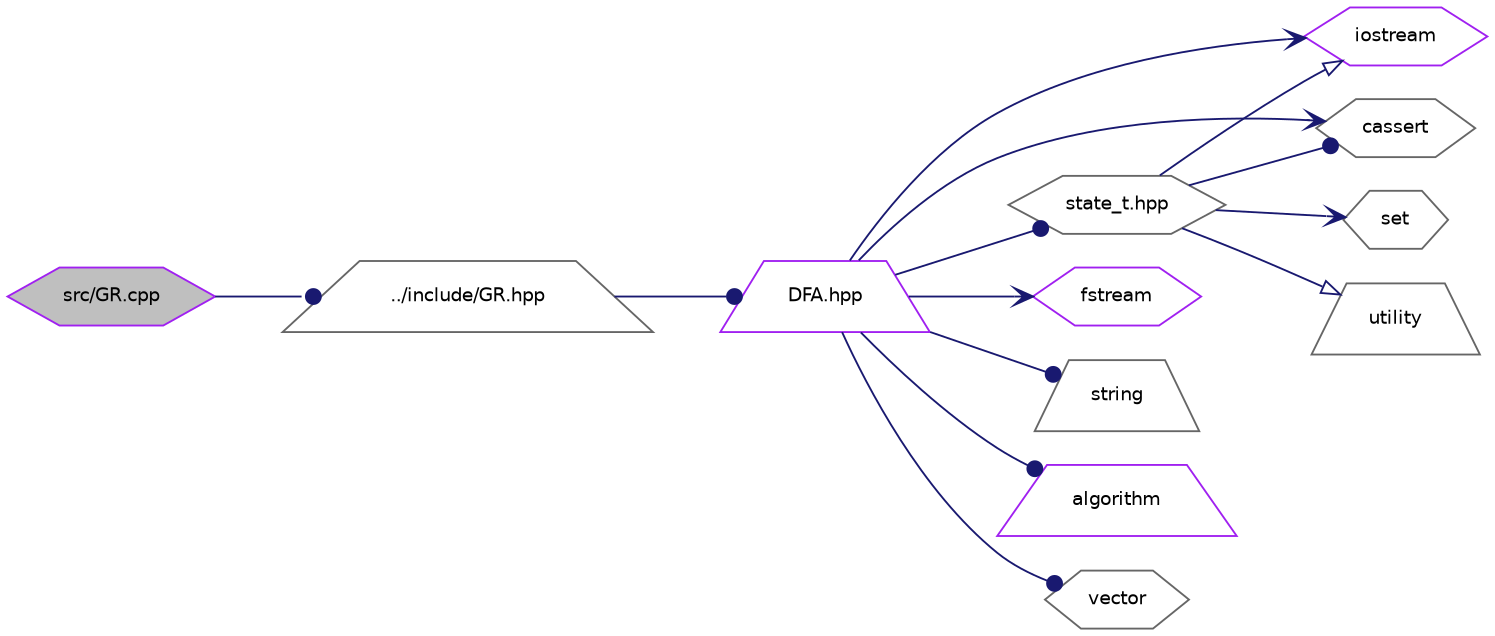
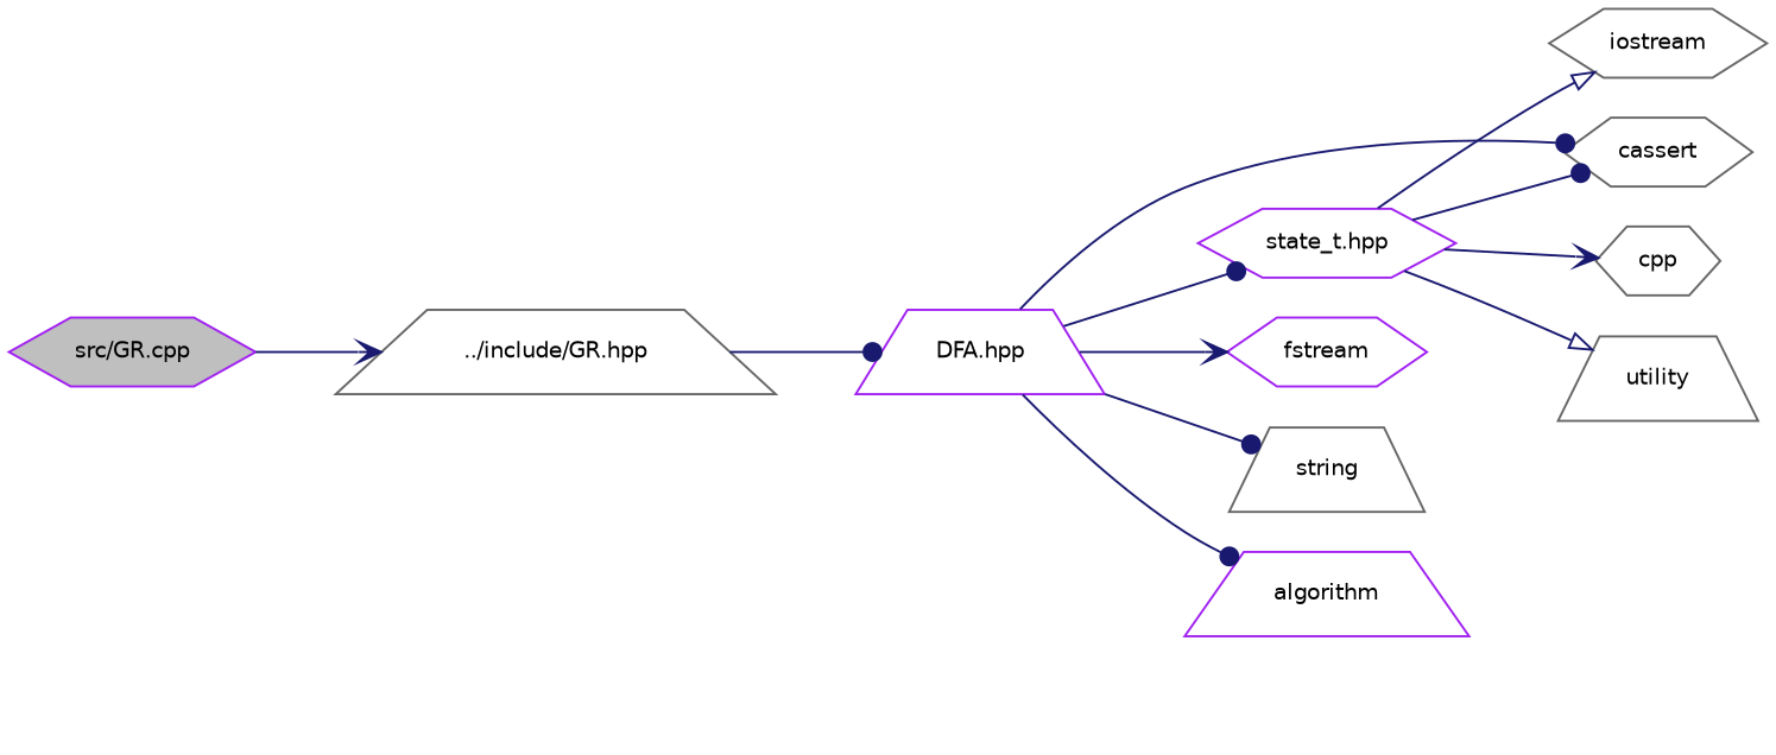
  digraph {
    rankdir=LR
    node [color=gray40 fillcolor=white fontname=Helvetica fontsize=10 shape=hexagon style=filled]
    edge [arrowhead=dot color=midnightblue fontname=Helvetica fontsize=10 labelfontname=Helvetica labelfontsize=10 style=solid]
    n1 [color=purple fillcolor=grey75 fontcolor=black height=0.2 label="src/GR.cpp" width=0.4]
    n2 [height=0.2 label="../include/GR.hpp" shape=trapezium width=0.4]
    n3 [color=purple height=0.2 label="DFA.hpp" shape=trapezium width=0.4]
-   n4 [color=purple height=0.2 label=iostream width=0.4]
+   n4 [height=0.2 label=iostream width=0.4]
    n5 [color=purple height=0.2 label=fstream width=0.4]
    n6 [height=0.2 label=string shape=trapezium width=0.4]
    n7 [height=0.2 label=cassert width=0.4]
    n8 [color=purple height=0.2 label=algorithm shape=trapezium width=0.4]
-   n9 [height=0.2 label=vector width=0.4]
-   n10 [height=0.2 label="state_t.hpp" width=0.4]
-   n11 [height=0.2 label=set width=0.4]
+   n10 [color=purple height=0.2 label="state_t.hpp" width=0.4]
+   n11 [height=0.2 label=cpp width=0.4]
    n12 [height=0.2 label=utility shape=trapezium width=0.4]
-   n1 -> n2
+   n1 -> n2 [arrowhead=vee]
    n2 -> n3
-   n3 -> n4 [arrowhead=vee]
    n3 -> n5 [arrowhead=vee]
    n3 -> n6
-   n3 -> n7 [arrowhead=vee]
+   n3 -> n7
    n3 -> n8
-   n3 -> n9
    n3 -> n10
    n10 -> n4 [arrowhead=onormal]
    n10 -> n7
    n10 -> n11 [arrowhead=vee]
    n10 -> n12 [arrowhead=onormal]
  }
